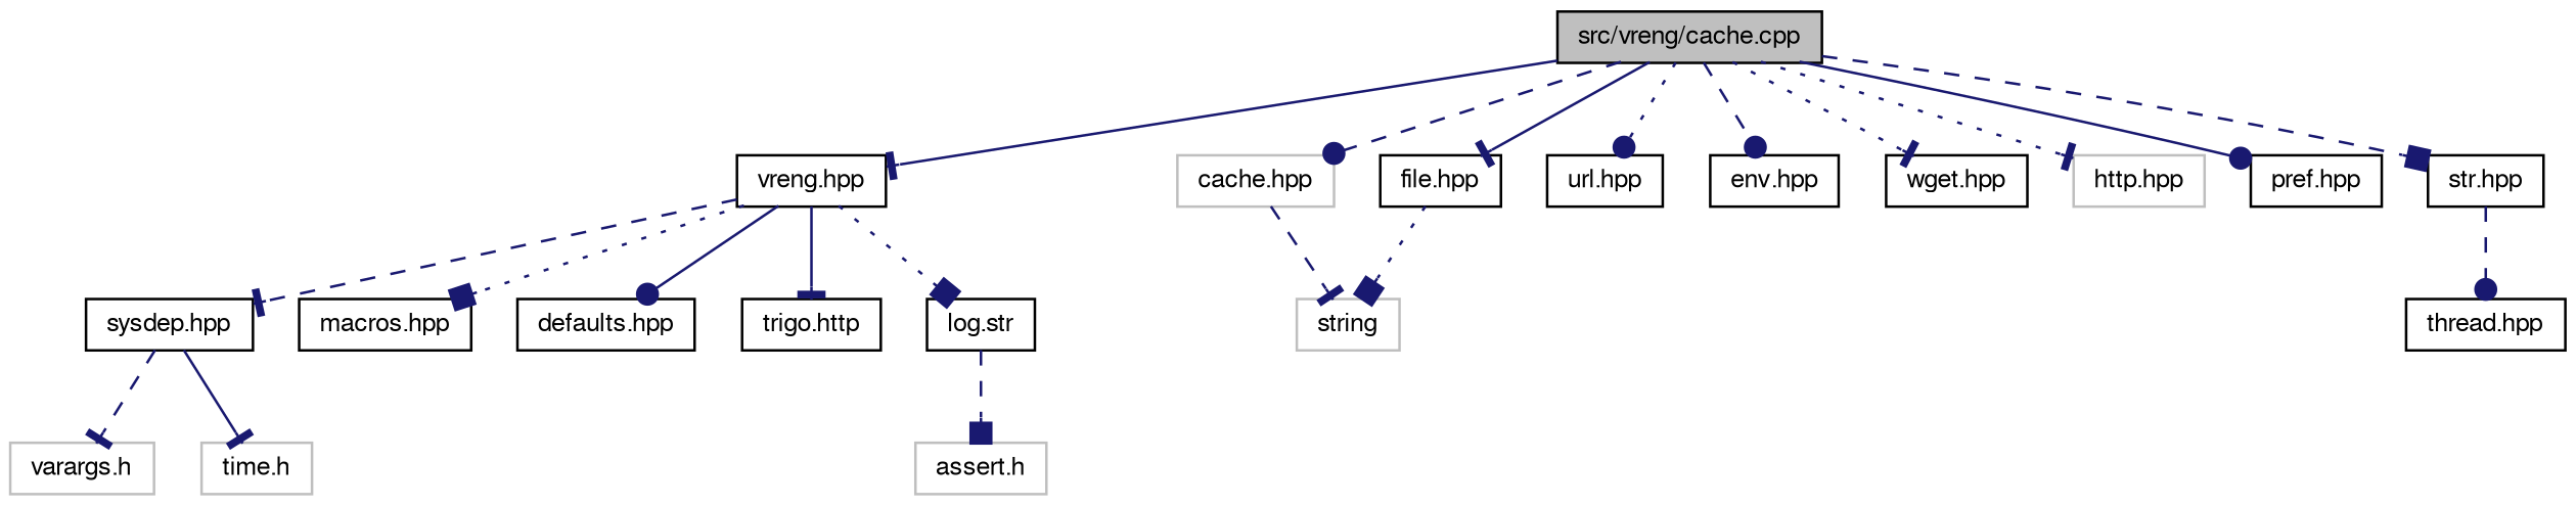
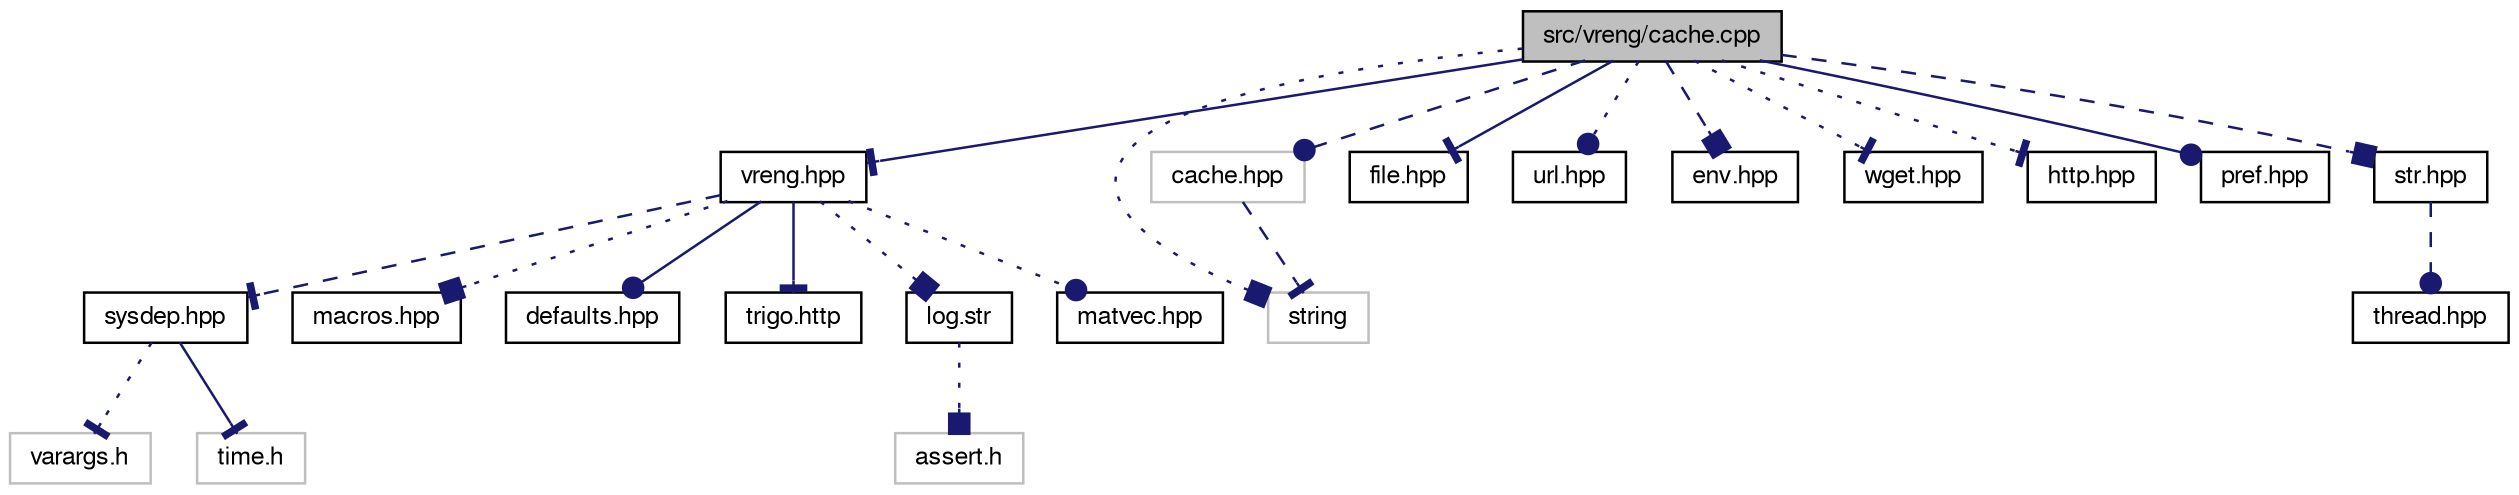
  digraph {
    node [color=black fontname=FreeSans fontsize=10 shape=record]
    edge [arrowhead=tee color=midnightblue fontname=FreeSans fontsize=10 labelfontname=FreeSans labelfontsize=10 style=dotted]
    n1 [fillcolor=grey75 fontcolor=black height=0.2 label="src/vreng/cache.cpp" style=filled width=0.4]
    n2 [height=0.2 label="vreng.hpp" width=0.4]
    n3 [color=grey75 height=0.2 label=string width=0.4]
    n4 [color=grey75 height=0.2 label="cache.hpp" width=0.4]
    n5 [height=0.2 label="file.hpp" width=0.4]
    n6 [height=0.2 label="url.hpp" width=0.4]
    n7 [height=0.2 label="env.hpp" width=0.4]
    n8 [height=0.2 label="wget.hpp" width=0.4]
-   n9 [color=grey75 height=0.2 label="http.hpp" width=0.4]
+   n9 [height=0.2 label="http.hpp" width=0.4]
    n10 [height=0.2 label="pref.hpp" width=0.4]
    n11 [height=0.2 label="str.hpp" width=0.4]
    n12 [height=0.2 label="sysdep.hpp" width=0.4]
    n13 [height=0.2 label="macros.hpp" width=0.4]
    n14 [height=0.2 label="defaults.hpp" width=0.4]
    n15 [height=0.2 label="trigo.http" width=0.4]
    n16 [height=0.2 label="log.str" width=0.4]
+   n17 [height=0.2 label="matvec.hpp" width=0.4]
    n18 [height=0.2 label="thread.hpp" width=0.4]
    n19 [color=grey75 height=0.2 label="varargs.h" width=0.4]
    n20 [color=grey75 height=0.2 label="time.h" width=0.4]
    n21 [color=grey75 height=0.2 label="assert.h" width=0.4]
    n1 -> n2 [style=solid]
-   n5 -> n3 [arrowhead=box]
+   n1 -> n3 [arrowhead=box]
    n1 -> n4 [arrowhead=dot style=dashed]
    n1 -> n5 [style=solid]
    n1 -> n6 [arrowhead=dot]
-   n1 -> n7 [arrowhead=dot style=dashed]
+   n1 -> n7 [arrowhead=box style=dashed]
    n1 -> n8
    n1 -> n9
    n1 -> n10 [arrowhead=dot style=solid]
    n1 -> n11 [arrowhead=box style=dashed]
    n2 -> n12 [style=dashed]
    n2 -> n13 [arrowhead=box]
    n2 -> n14 [arrowhead=dot style=solid]
    n2 -> n15 [style=solid]
    n2 -> n16 [arrowhead=box]
+   n2 -> n17 [arrowhead=dot]
    n4 -> n3 [style=dashed]
    n11 -> n18 [arrowhead=dot style=dashed]
-   n12 -> n19 [style=dashed]
+   n12 -> n19
    n12 -> n20 [style=solid]
-   n16 -> n21 [arrowhead=box style=dashed]
+   n16 -> n21 [arrowhead=box]
  }
